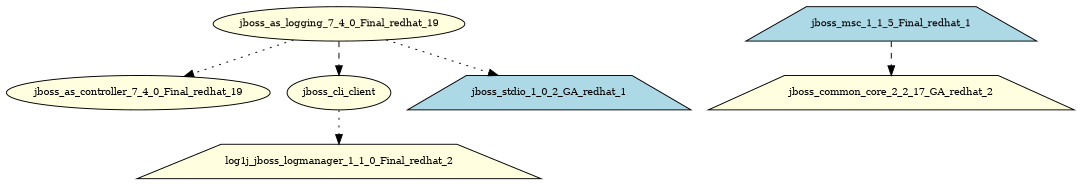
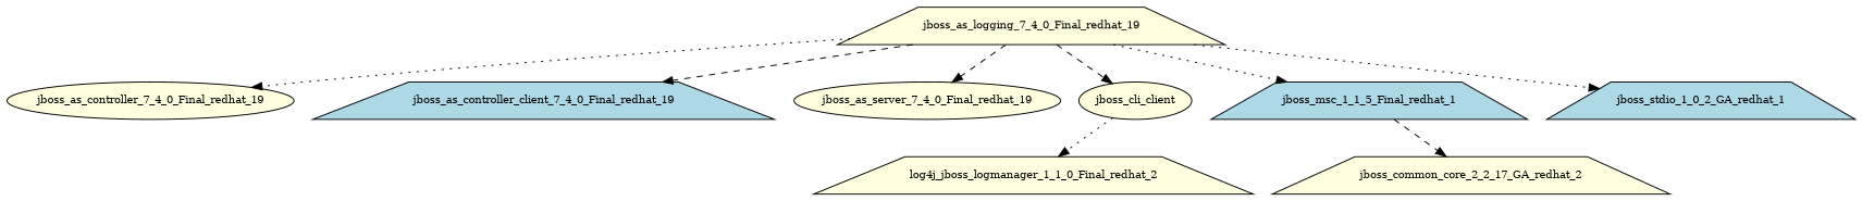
  digraph {
    node [fillcolor=lightyellow fontsize=10.0 shape=trapezium style=filled]
    edge [style=dotted]
-   jboss_as_logging_7_4_0_Final_redhat_19 [shape=ellipse]
+   jboss_as_logging_7_4_0_Final_redhat_19
    jboss_as_controller_7_4_0_Final_redhat_19 [shape=ellipse]
+   jboss_as_controller_client_7_4_0_Final_redhat_19 [fillcolor=lightblue]
+   jboss_as_server_7_4_0_Final_redhat_19 [shape=ellipse]
    jboss_cli_client [shape=ellipse]
    jboss_msc_1_1_5_Final_redhat_1 [fillcolor=lightblue]
    jboss_stdio_1_0_2_GA_redhat_1 [fillcolor=lightblue]
-   log4j_jboss_logmanager_1_1_0_Final_redhat_2 [label=log1j_jboss_logmanager_1_1_0_Final_redhat_2]
+   log4j_jboss_logmanager_1_1_0_Final_redhat_2
    jboss_common_core_2_2_17_GA_redhat_2
    jboss_as_logging_7_4_0_Final_redhat_19 -> jboss_as_controller_7_4_0_Final_redhat_19
+   jboss_as_logging_7_4_0_Final_redhat_19 -> jboss_as_controller_client_7_4_0_Final_redhat_19 [style=dashed]
+   jboss_as_logging_7_4_0_Final_redhat_19 -> jboss_as_server_7_4_0_Final_redhat_19 [style=dashed]
    jboss_as_logging_7_4_0_Final_redhat_19 -> jboss_cli_client [style=dashed]
+   jboss_as_logging_7_4_0_Final_redhat_19 -> jboss_msc_1_1_5_Final_redhat_1
    jboss_as_logging_7_4_0_Final_redhat_19 -> jboss_stdio_1_0_2_GA_redhat_1
    jboss_cli_client -> log4j_jboss_logmanager_1_1_0_Final_redhat_2
    jboss_msc_1_1_5_Final_redhat_1 -> jboss_common_core_2_2_17_GA_redhat_2 [style=dashed]
  }
